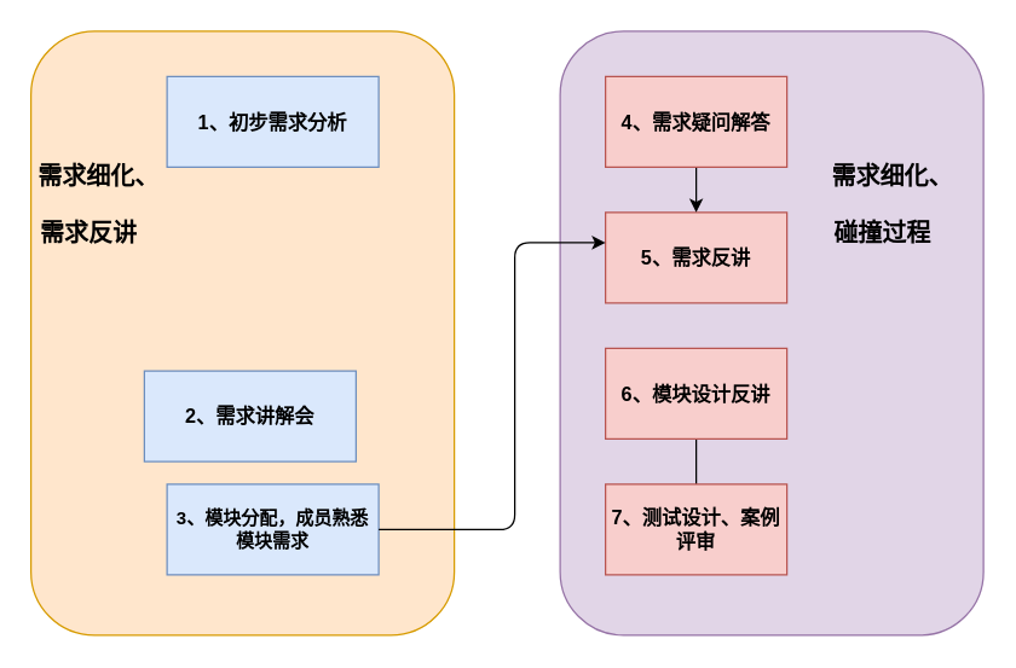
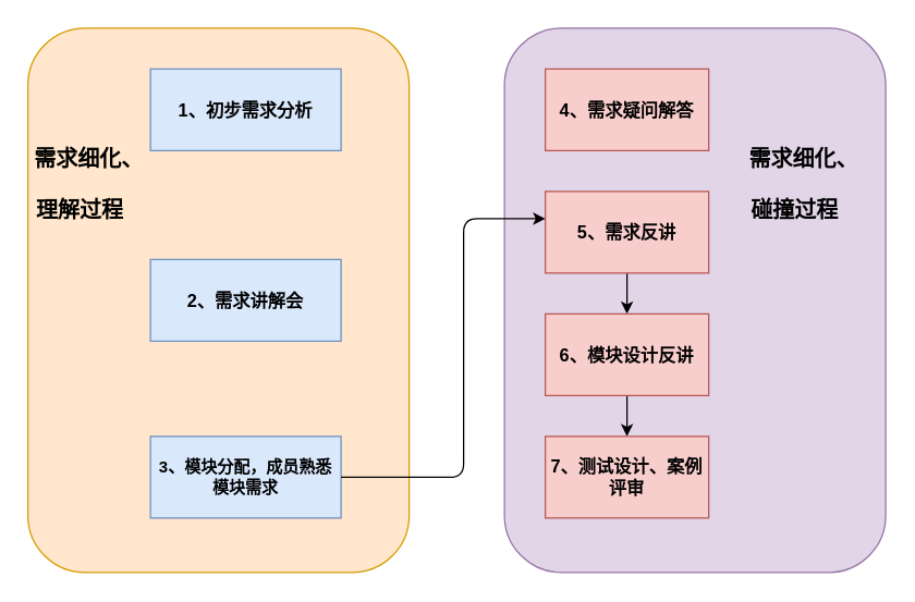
  <mxCell id="0" />
  <mxCell id="1" parent="0" />
  <mxCell id="2" value="" style="rounded=1;whiteSpace=wrap;html=1;fontStyle=1;fillColor=#e1d5e7;strokeColor=#9673a6;" vertex="1" parent="1"><mxGeometry x="370" y="20" width="280" height="400" as="geometry" /></mxCell>
  <mxCell id="3" value="" style="rounded=1;whiteSpace=wrap;html=1;fontStyle=1;fillColor=#ffe6cc;strokeColor=#d79b00;" vertex="1" parent="1"><mxGeometry x="20" y="20" width="280" height="400" as="geometry" /></mxCell>
  <mxCell id="4" value="1、初步需求分析" style="rounded=0;whiteSpace=wrap;html=1;fontStyle=1;fontSize=13;fillColor=#dae8fc;strokeColor=#6c8ebf;" vertex="1" parent="1"><mxGeometry x="110" y="50" width="140" height="60" as="geometry" /></mxCell>
- <mxCell id="5" value="2、需求讲解会" style="rounded=0;whiteSpace=wrap;html=1;fontStyle=1;fontSize=13;fillColor=#dae8fc;strokeColor=#6c8ebf;" vertex="1" parent="1"><mxGeometry x="95" y="245" width="140" height="60" as="geometry" /></mxCell>
+ <mxCell id="5" value="2、需求讲解会" style="rounded=0;whiteSpace=wrap;html=1;fontStyle=1;fontSize=13;fillColor=#dae8fc;strokeColor=#6c8ebf;" vertex="1" parent="1"><mxGeometry x="110" y="190" width="140" height="60" as="geometry" /></mxCell>
  <mxCell id="6" value="3、模块分配，成员熟悉模块需求" style="rounded=0;whiteSpace=wrap;html=1;fontStyle=1;fillColor=#dae8fc;strokeColor=#6c8ebf;" vertex="1" parent="1"><mxGeometry x="110" y="320" width="140" height="60" as="geometry" /></mxCell>
+ <mxCell id="7" value="" style="edgeStyle=orthogonalEdgeStyle;rounded=0;orthogonalLoop=1;jettySize=auto;html=1;fontStyle=1" edge="1" parent="1" source="8" target="10"><mxGeometry relative="1" as="geometry" /></mxCell>
  <mxCell id="8" value="5、需求反讲" style="rounded=0;whiteSpace=wrap;html=1;fontStyle=1;fontSize=13;fillColor=#f8cecc;strokeColor=#b85450;" vertex="1" parent="1"><mxGeometry x="400" y="140" width="120" height="60" as="geometry" /></mxCell>
- <mxCell id="9" value="" style="edgeStyle=orthogonalEdgeStyle;rounded=0;orthogonalLoop=1;jettySize=auto;html=1;fontStyle=1;endArrow=none;" edge="1" parent="1" source="10" target="11"><mxGeometry relative="1" as="geometry" /></mxCell>
+ <mxCell id="9" value="" style="edgeStyle=orthogonalEdgeStyle;rounded=0;orthogonalLoop=1;jettySize=auto;html=1;fontStyle=1" edge="1" parent="1" source="10" target="11"><mxGeometry relative="1" as="geometry" /></mxCell>
  <mxCell id="10" value="6、模块设计反讲" style="rounded=0;whiteSpace=wrap;html=1;fontStyle=1;fontSize=13;fillColor=#f8cecc;strokeColor=#b85450;" vertex="1" parent="1"><mxGeometry x="400" y="230" width="120" height="60" as="geometry" /></mxCell>
  <mxCell id="11" value="7、测试设计、案例评审" style="rounded=0;whiteSpace=wrap;html=1;fontStyle=1;fontSize=13;fillColor=#f8cecc;strokeColor=#b85450;" vertex="1" parent="1"><mxGeometry x="400" y="320" width="120" height="60" as="geometry" /></mxCell>
  <mxCell id="12" value="" style="endArrow=classic;html=1;edgeStyle=orthogonalEdgeStyle;fontStyle=1" edge="1" parent="1"><mxGeometry width="50" height="50" relative="1" as="geometry"><mxPoint x="250" y="350" as="sourcePoint" /><mxPoint x="400" y="160" as="targetPoint" /><Array as="points"><mxPoint x="340" y="350" /><mxPoint x="340" y="160" /></Array></mxGeometry></mxCell>
- <mxCell id="13" value="需求细化、&lt;br style=&quot;font-size: 16px;&quot;&gt;&lt;br style=&quot;font-size: 16px;&quot;&gt;需求反讲&amp;nbsp; &amp;nbsp;" style="text;html=1;strokeColor=none;fillColor=none;align=center;verticalAlign=middle;whiteSpace=wrap;rounded=0;strokeWidth=5;fontSize=16;fontStyle=1" vertex="1" parent="1"><mxGeometry x="20" y="70" width="90" height="130" as="geometry" /></mxCell>
+ <mxCell id="13" value="需求细化、&lt;br style=&quot;font-size: 16px;&quot;&gt;&lt;br style=&quot;font-size: 16px;&quot;&gt;理解过程&amp;nbsp; &amp;nbsp;" style="text;html=1;strokeColor=none;fillColor=none;align=center;verticalAlign=middle;whiteSpace=wrap;rounded=0;strokeWidth=5;fontSize=16;fontStyle=1" vertex="1" parent="1"><mxGeometry x="20" y="70" width="90" height="130" as="geometry" /></mxCell>
  <mxCell id="14" value="需求细化、&lt;br style=&quot;font-size: 16px;&quot;&gt;&lt;br style=&quot;font-size: 16px;&quot;&gt;碰撞过程&amp;nbsp; &amp;nbsp;" style="text;html=1;strokeColor=none;fillColor=none;align=center;verticalAlign=middle;whiteSpace=wrap;rounded=0;fontSize=16;fontStyle=1" vertex="1" parent="1"><mxGeometry x="530" y="70" width="120" height="130" as="geometry" /></mxCell>
- <mxCell id="15" value="" style="edgeStyle=orthogonalEdgeStyle;rounded=0;orthogonalLoop=1;jettySize=auto;html=1;fontSize=13;" edge="1" parent="1" source="16" target="8"><mxGeometry relative="1" as="geometry" /></mxCell>
  <mxCell id="16" value="4、需求疑问解答" style="rounded=0;whiteSpace=wrap;html=1;fontStyle=1;fontSize=13;fillColor=#f8cecc;strokeColor=#b85450;" vertex="1" parent="1"><mxGeometry x="400" y="50" width="120" height="60" as="geometry" /></mxCell>
